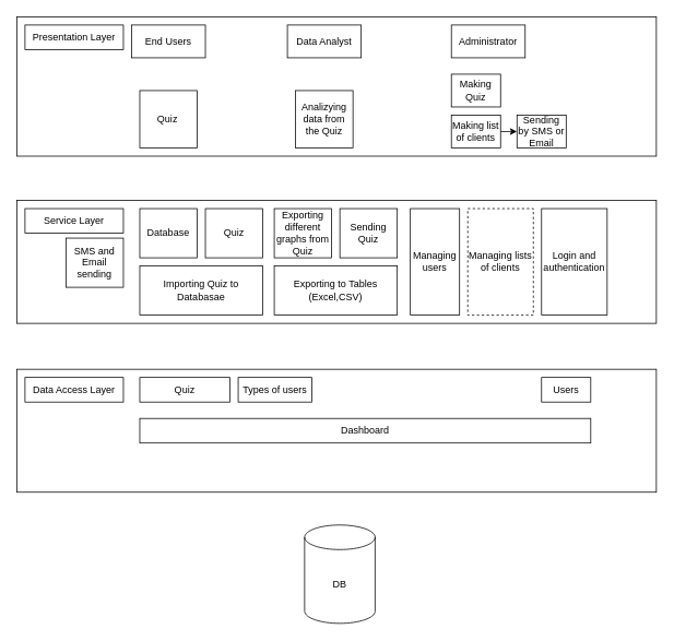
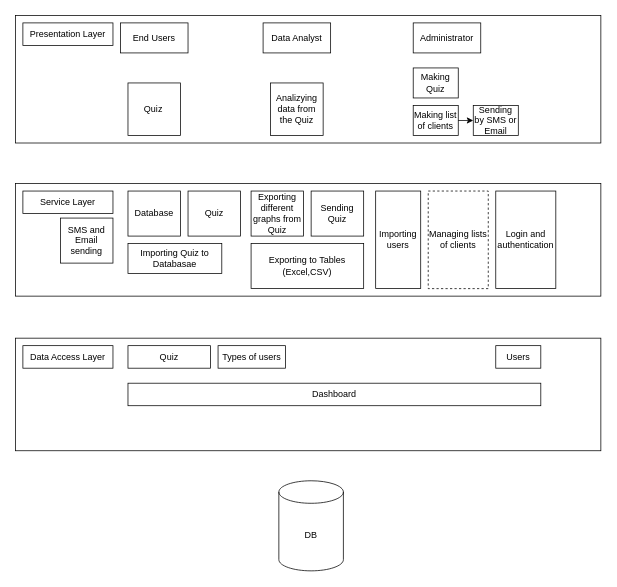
  <mxCell id="0" />
  <mxCell id="1" parent="0" />
  <mxCell id="2" value="" style="rounded=0;whiteSpace=wrap;html=1;" parent="1" vertex="1"><mxGeometry x="20" y="20" width="780" height="170" as="geometry" /></mxCell>
  <mxCell id="3" value="Presentation Layer" style="rounded=0;whiteSpace=wrap;html=1;" parent="1" vertex="1"><mxGeometry x="30" y="30" width="120" height="30" as="geometry" /></mxCell>
  <mxCell id="4" value="" style="rounded=0;whiteSpace=wrap;html=1;" parent="1" vertex="1"><mxGeometry x="20" y="244" width="780" height="150" as="geometry" /></mxCell>
  <mxCell id="5" value="Service Layer" style="rounded=0;whiteSpace=wrap;html=1;" parent="1" vertex="1"><mxGeometry x="30" y="254" width="120" height="30" as="geometry" /></mxCell>
  <mxCell id="6" value="" style="rounded=0;whiteSpace=wrap;html=1;" parent="1" vertex="1"><mxGeometry x="20" y="450" width="780" height="150" as="geometry" /></mxCell>
  <mxCell id="7" value="Data Access Layer" style="rounded=0;whiteSpace=wrap;html=1;" parent="1" vertex="1"><mxGeometry x="30" y="460" width="120" height="30" as="geometry" /></mxCell>
  <mxCell id="8" value="DB" style="shape=cylinder3;whiteSpace=wrap;html=1;boundedLbl=1;backgroundOutline=1;size=15;" parent="1" vertex="1"><mxGeometry x="371" y="640" width="86" height="120" as="geometry" /></mxCell>
  <mxCell id="9" value="Login and authentication" style="rounded=0;whiteSpace=wrap;html=1;" parent="1" vertex="1"><mxGeometry x="660" y="254" width="80" height="130" as="geometry" /></mxCell>
  <mxCell id="10" value="Users" style="rounded=0;whiteSpace=wrap;html=1;" parent="1" vertex="1"><mxGeometry x="660" y="460" width="60" height="30" as="geometry" /></mxCell>
- <mxCell id="11" value="Importing Quiz to Databasae" style="rounded=0;whiteSpace=wrap;html=1;" parent="1" vertex="1"><mxGeometry x="170" y="324" width="150" height="60" as="geometry" /></mxCell>
+ <mxCell id="11" value="Importing Quiz to Databasae" style="rounded=0;whiteSpace=wrap;html=1;" parent="1" vertex="1"><mxGeometry x="170" y="324" width="125" height="40" as="geometry" /></mxCell>
  <mxCell id="12" value="Database" style="rounded=0;whiteSpace=wrap;html=1;" parent="1" vertex="1"><mxGeometry x="170" y="254" width="70" height="60" as="geometry" /></mxCell>
  <mxCell id="13" value="Quiz" style="rounded=0;whiteSpace=wrap;html=1;" parent="1" vertex="1"><mxGeometry x="250" y="254" width="70" height="60" as="geometry" /></mxCell>
  <mxCell id="14" value="Exporting to Tables (Excel,CSV)" style="rounded=0;whiteSpace=wrap;html=1;" parent="1" vertex="1"><mxGeometry x="334" y="324" width="150" height="60" as="geometry" /></mxCell>
  <mxCell id="15" value="Exporting different graphs from Quiz" style="rounded=0;whiteSpace=wrap;html=1;" parent="1" vertex="1"><mxGeometry x="334" y="254" width="70" height="60" as="geometry" /></mxCell>
  <mxCell id="16" value="Sending Quiz" style="rounded=0;whiteSpace=wrap;html=1;" parent="1" vertex="1"><mxGeometry x="414" y="254" width="70" height="60" as="geometry" /></mxCell>
  <mxCell id="17" value="Managing lists of clients" style="rounded=0;whiteSpace=wrap;html=1;dashed=1;" parent="1" vertex="1"><mxGeometry x="570" y="254" width="80" height="130" as="geometry" /></mxCell>
  <mxCell id="18" value="Types of users" style="rounded=0;whiteSpace=wrap;html=1;" parent="1" vertex="1"><mxGeometry x="290" y="460" width="90" height="30" as="geometry" /></mxCell>
  <mxCell id="19" value="Quiz" style="rounded=0;whiteSpace=wrap;html=1;" parent="1" vertex="1"><mxGeometry x="170" y="460" width="110" height="30" as="geometry" /></mxCell>
  <mxCell id="20" value="Dashboard" style="rounded=0;whiteSpace=wrap;html=1;" parent="1" vertex="1"><mxGeometry x="170" y="510" width="550" height="30" as="geometry" /></mxCell>
  <mxCell id="21" value="End Users" style="rounded=0;whiteSpace=wrap;html=1;" parent="1" vertex="1"><mxGeometry x="160" y="30" width="90" height="40" as="geometry" /></mxCell>
  <mxCell id="22" value="Quiz&lt;span style=&quot;white-space: pre&quot;&gt;&#09;&lt;/span&gt;" style="rounded=0;whiteSpace=wrap;html=1;" parent="1" vertex="1"><mxGeometry x="170" y="110" width="70" height="70" as="geometry" /></mxCell>
  <mxCell id="23" value="Analizying&lt;br&gt;data from the Quiz" style="rounded=0;whiteSpace=wrap;html=1;" parent="1" vertex="1"><mxGeometry x="360" y="110" width="70" height="70" as="geometry" /></mxCell>
- <mxCell id="24" value="Managing users" style="rounded=0;whiteSpace=wrap;html=1;" parent="1" vertex="1"><mxGeometry x="500" y="254" width="60" height="130" as="geometry" /></mxCell>
+ <mxCell id="24" value="Importing users" style="rounded=0;whiteSpace=wrap;html=1;" parent="1" vertex="1"><mxGeometry x="500" y="254" width="60" height="130" as="geometry" /></mxCell>
  <mxCell id="25" value="Making Quiz" style="rounded=0;whiteSpace=wrap;html=1;" parent="1" vertex="1"><mxGeometry x="550" y="90" width="60" height="40" as="geometry" /></mxCell>
  <mxCell id="26" value="Data Analyst" style="rounded=0;whiteSpace=wrap;html=1;" vertex="1" parent="1"><mxGeometry x="350" y="30" width="90" height="40" as="geometry" /></mxCell>
  <mxCell id="27" value="Administrator" style="rounded=0;whiteSpace=wrap;html=1;" vertex="1" parent="1"><mxGeometry x="550" y="30" width="90" height="40" as="geometry" /></mxCell>
  <mxCell id="28" value="Making list of clients" style="rounded=0;whiteSpace=wrap;html=1;" vertex="1" parent="1"><mxGeometry x="550" y="140" width="60" height="40" as="geometry" /></mxCell>
  <mxCell id="29" value="SMS and Email sending" style="rounded=0;whiteSpace=wrap;html=1;" vertex="1" parent="1"><mxGeometry x="80" y="290" width="70" height="60" as="geometry" /></mxCell>
  <mxCell id="30" value="Sending by SMS or Email" style="rounded=0;whiteSpace=wrap;html=1;" vertex="1" parent="1"><mxGeometry x="630" y="140" width="60" height="40" as="geometry" /></mxCell>
  <mxCell id="31" value="" style="endArrow=classic;html=1;rounded=0;entryX=0;entryY=0.5;entryDx=0;entryDy=0;exitX=1;exitY=0.5;exitDx=0;exitDy=0;" edge="1" parent="1" source="28" target="30"><mxGeometry width="50" height="50" relative="1" as="geometry"><mxPoint x="450" y="340" as="sourcePoint" /><mxPoint x="500" y="290" as="targetPoint" /></mxGeometry></mxCell>
